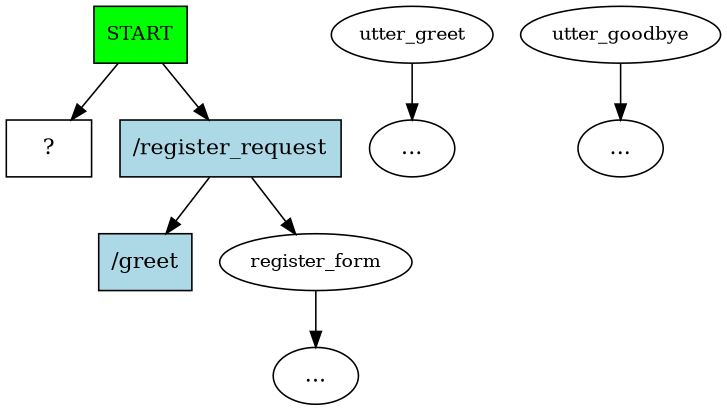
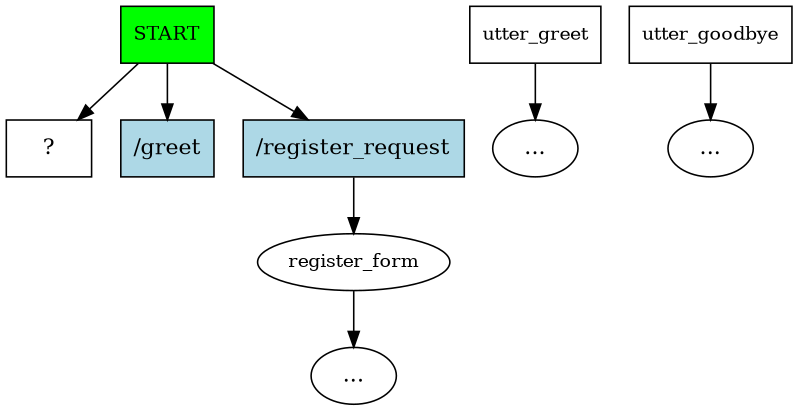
  digraph {
    n1 [fillcolor=green fontsize=12 label=START shape=box style=filled]
    n2 [label="  ?  " shape=rect]
    n3 [fillcolor=lightblue label="/greet" shape=rect style=filled]
    n4 [fillcolor=lightblue label="/register_request" shape=rect style=filled]
    n5 [fontsize=12 label=register_form]
-   n6 [fontsize=12 label=utter_greet]
+   n6 [fontsize=12 label=utter_greet shape=box]
    n7 [label="..."]
-   n8 [fontsize=12 label=utter_goodbye]
+   n8 [fontsize=12 label=utter_goodbye shape=box]
    n9 [label="..."]
    n10 [label="..."]
    n1 -> n2
-   n4 -> n3
+   n1 -> n3
    n1 -> n4
    n4 -> n5
    n5 -> n10
    n6 -> n7
    n8 -> n9
  }
